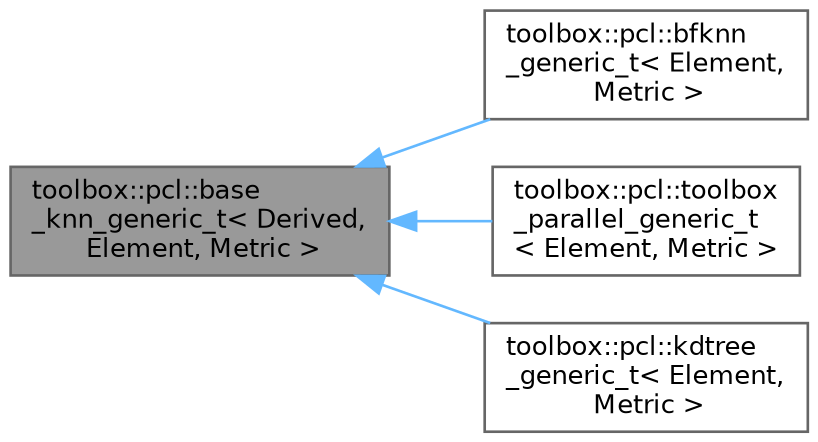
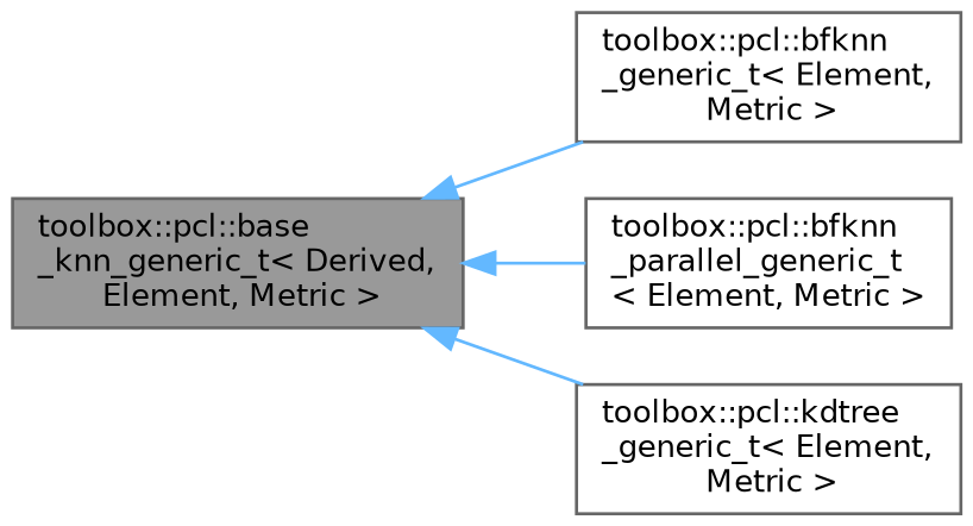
  digraph {
    rankdir=LR
    node [color=gray40 fillcolor=white fontname=Helvetica fontsize=10 shape=box style=filled]
    edge [color=steelblue1 dir=back fontname=Helvetica fontsize=10 labelfontname=Helvetica labelfontsize=10 style=solid]
    n1 [fillcolor=grey60 fontcolor=black height=0.2 label="toolbox::pcl::base\l_knn_generic_t\< Derived,\l Element, Metric \>" width=0.4]
    n2 [height=0.2 label="toolbox::pcl::bfknn\l_generic_t\< Element,\l Metric \>" width=0.4]
-   n3 [height=0.2 label="toolbox::pcl::toolbox\l_parallel_generic_t\l\< Element, Metric \>" width=0.4]
+   n3 [height=0.2 label="toolbox::pcl::bfknn\l_parallel_generic_t\l\< Element, Metric \>" width=0.4]
    n4 [height=0.2 label="toolbox::pcl::kdtree\l_generic_t\< Element,\l Metric \>" width=0.4]
    n1 -> n2
    n1 -> n3
    n1 -> n4
  }
